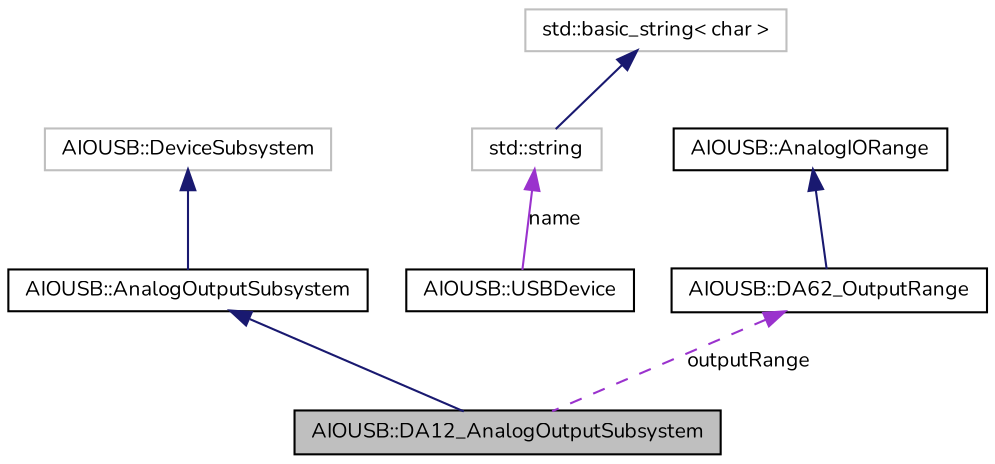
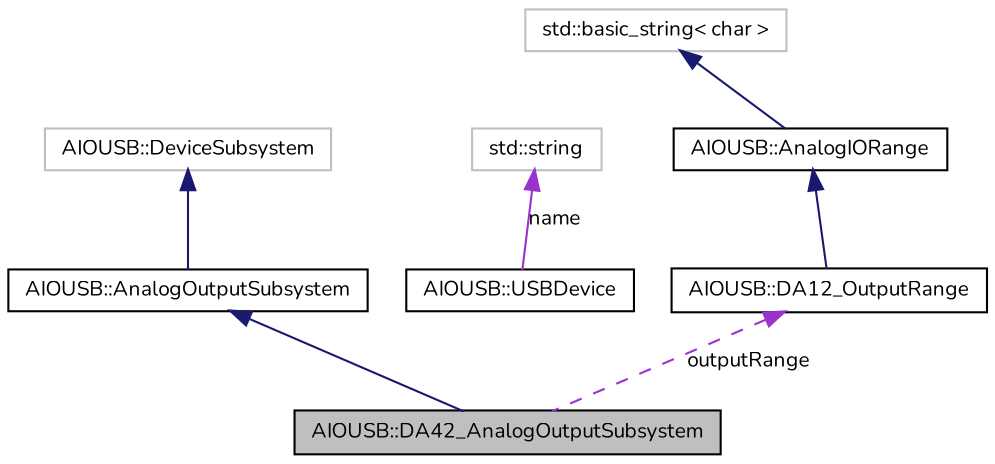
  digraph {
    fontname=Nunito
    node [color=black fillcolor=white fontname=Nunito fontsize=10 shape=record style=filled]
    edge [color=midnightblue dir=back fontname=Nunito fontsize=10 labelfontname=FreeSans labelfontsize=10 style=solid]
-   n1 [fillcolor=grey75 fontcolor=black height=0.2 label="AIOUSB::DA12_AnalogOutputSubsystem" width=0.4]
+   n1 [fillcolor=grey75 fontcolor=black height=0.2 label="AIOUSB::DA42_AnalogOutputSubsystem" width=0.4]
    n2 [height=0.2 label="AIOUSB::AnalogOutputSubsystem" width=0.4]
    n3 [color=grey75 height=0.2 label="AIOUSB::DeviceSubsystem" width=0.4]
    n4 [height=0.2 label="AIOUSB::USBDevice" width=0.4]
    n5 [color=grey75 height=0.2 label="std::string" width=0.4]
    n6 [color=grey75 height=0.2 label="std::basic_string\< char \>" width=0.4]
-   n7 [height=0.2 label="AIOUSB::DA62_OutputRange" width=0.4]
+   n7 [height=0.2 label="AIOUSB::DA12_OutputRange" width=0.4]
    n8 [height=0.2 label="AIOUSB::AnalogIORange" width=0.4]
    n2 -> n1
    n3 -> n2
    n5 -> n4 [color=darkorchid3 label=name]
-   n6 -> n5
+   n6 -> n8
    n7 -> n1 [color=darkorchid3 label=outputRange style=dashed]
    n8 -> n7
  }
